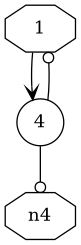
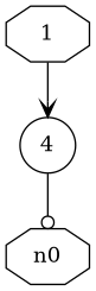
  digraph {
    node [shape=octagon]
    edge [arrowhead=odot]
    n1 [label=1]
    n2 [label=4 shape=circle]
-   n0 [label=n4]
+   n0
    n1 -> n2 [arrowhead=vee]
-   n2 -> n1
    n2 -> n0
  }
